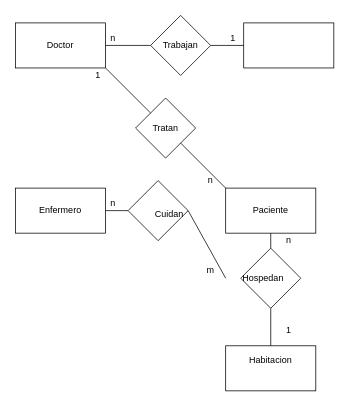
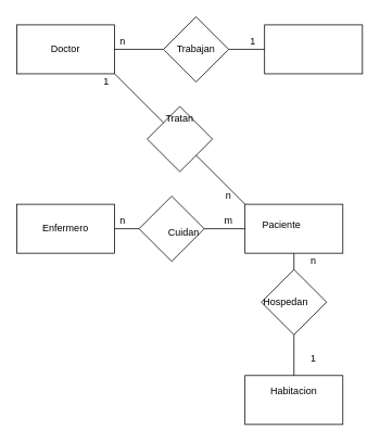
  <mxCell id="0" />
  <mxCell id="1" parent="0" />
  <mxCell id="2" value="" style="rounded=0;whiteSpace=wrap;html=1;" vertex="1" parent="1"><mxGeometry x="20" y="30" width="120" height="60" as="geometry" /></mxCell>
  <mxCell id="3" value="" style="rounded=0;whiteSpace=wrap;html=1;" vertex="1" parent="1"><mxGeometry x="20" y="250" width="120" height="60" as="geometry" /></mxCell>
  <mxCell id="4" value="" style="rounded=0;whiteSpace=wrap;html=1;" vertex="1" parent="1"><mxGeometry x="300" y="460" width="120" height="60" as="geometry" /></mxCell>
  <mxCell id="5" value="" style="rounded=0;whiteSpace=wrap;html=1;" vertex="1" parent="1"><mxGeometry x="324" y="30" width="120" height="60" as="geometry" /></mxCell>
  <mxCell id="6" value="" style="rounded=0;whiteSpace=wrap;html=1;" vertex="1" parent="1"><mxGeometry x="300" y="250" width="120" height="60" as="geometry" /></mxCell>
  <mxCell id="7" value="Doctor" style="text;html=1;strokeColor=none;fillColor=none;align=center;verticalAlign=middle;whiteSpace=wrap;rounded=0;" vertex="1" parent="1"><mxGeometry x="60" y="50" width="40" height="20" as="geometry" /></mxCell>
  <mxCell id="8" value="Enfermero" style="text;html=1;strokeColor=none;fillColor=none;align=center;verticalAlign=middle;whiteSpace=wrap;rounded=0;" vertex="1" parent="1"><mxGeometry x="60" y="270" width="40" height="20" as="geometry" /></mxCell>
- <mxCell id="9" value="Paciente" style="text;html=1;strokeColor=none;fillColor=none;align=center;verticalAlign=middle;whiteSpace=wrap;rounded=0;" vertex="1" parent="1"><mxGeometry x="340" y="270" width="40" height="20" as="geometry" /></mxCell>
+ <mxCell id="9" value="Paciente" style="text;html=1;strokeColor=none;fillColor=none;align=center;verticalAlign=middle;whiteSpace=wrap;rounded=0;" vertex="1" parent="1"><mxGeometry x="325" y="265" width="40" height="20" as="geometry" /></mxCell>
  <mxCell id="10" value="Habitacion" style="text;html=1;strokeColor=none;fillColor=none;align=center;verticalAlign=middle;whiteSpace=wrap;rounded=0;" vertex="1" parent="1"><mxGeometry x="340" y="470" width="40" height="20" as="geometry" /></mxCell>
  <mxCell id="11" value="1" style="text;html=1;strokeColor=none;fillColor=none;align=center;verticalAlign=middle;whiteSpace=wrap;rounded=0;" vertex="1" parent="1"><mxGeometry x="290" y="40" width="40" height="20" as="geometry" /></mxCell>
  <mxCell id="12" value="1" style="text;html=1;strokeColor=none;fillColor=none;align=center;verticalAlign=middle;whiteSpace=wrap;rounded=0;" vertex="1" parent="1"><mxGeometry x="110" y="90" width="40" height="20" as="geometry" /></mxCell>
  <mxCell id="13" value="1" style="text;html=1;strokeColor=none;fillColor=none;align=center;verticalAlign=middle;whiteSpace=wrap;rounded=0;" vertex="1" parent="1"><mxGeometry x="364" y="430" width="40" height="20" as="geometry" /></mxCell>
  <mxCell id="14" value="" style="rhombus;whiteSpace=wrap;html=1;" vertex="1" parent="1"><mxGeometry x="180" y="130" width="80" height="80" as="geometry" /></mxCell>
  <mxCell id="15" value="" style="rhombus;whiteSpace=wrap;html=1;" vertex="1" parent="1"><mxGeometry x="200" y="20" width="80" height="80" as="geometry" /></mxCell>
  <mxCell id="16" value="" style="rhombus;whiteSpace=wrap;html=1;" vertex="1" parent="1"><mxGeometry x="170" y="240" width="80" height="80" as="geometry" /></mxCell>
  <mxCell id="17" value="" style="rhombus;whiteSpace=wrap;html=1;" vertex="1" parent="1"><mxGeometry x="320" y="330" width="80" height="80" as="geometry" /></mxCell>
  <mxCell id="18" value="Trabajan" style="text;html=1;strokeColor=none;fillColor=none;align=center;verticalAlign=middle;whiteSpace=wrap;rounded=0;" vertex="1" parent="1"><mxGeometry x="220" y="50" width="40" height="20" as="geometry" /></mxCell>
- <mxCell id="19" value="Tratan" style="text;html=1;strokeColor=none;fillColor=none;align=center;verticalAlign=middle;whiteSpace=wrap;rounded=0;" vertex="1" parent="1"><mxGeometry x="200" y="160" width="40" height="20" as="geometry" /></mxCell>
+ <mxCell id="19" value="Tratan" style="text;html=1;strokeColor=none;fillColor=none;align=center;verticalAlign=middle;whiteSpace=wrap;rounded=0;" vertex="1" parent="1"><mxGeometry x="200" y="135" width="40" height="20" as="geometry" /></mxCell>
  <mxCell id="20" value="Cuidan" style="text;html=1;strokeColor=none;fillColor=none;align=center;verticalAlign=middle;whiteSpace=wrap;rounded=0;" vertex="1" parent="1"><mxGeometry x="205" y="275" width="40" height="20" as="geometry" /></mxCell>
  <mxCell id="21" value="Hospedan" style="text;html=1;strokeColor=none;fillColor=none;align=center;verticalAlign=middle;whiteSpace=wrap;rounded=0;" vertex="1" parent="1"><mxGeometry x="330" y="360" width="40" height="20" as="geometry" /></mxCell>
  <mxCell id="22" value="n" style="text;html=1;strokeColor=none;fillColor=none;align=center;verticalAlign=middle;whiteSpace=wrap;rounded=0;" vertex="1" parent="1"><mxGeometry x="130" y="260" width="40" height="20" as="geometry" /></mxCell>
  <mxCell id="23" value="n" style="text;html=1;strokeColor=none;fillColor=none;align=center;verticalAlign=middle;whiteSpace=wrap;rounded=0;" vertex="1" parent="1"><mxGeometry x="130" y="40" width="40" height="20" as="geometry" /></mxCell>
  <mxCell id="24" value="n" style="text;html=1;strokeColor=none;fillColor=none;align=center;verticalAlign=middle;whiteSpace=wrap;rounded=0;" vertex="1" parent="1"><mxGeometry x="260" y="230" width="40" height="20" as="geometry" /></mxCell>
  <mxCell id="25" value="n" style="text;html=1;strokeColor=none;fillColor=none;align=center;verticalAlign=middle;whiteSpace=wrap;rounded=0;" vertex="1" parent="1"><mxGeometry x="364" y="310" width="40" height="20" as="geometry" /></mxCell>
- <mxCell id="26" value="m" style="text;html=1;strokeColor=none;fillColor=none;align=center;verticalAlign=middle;whiteSpace=wrap;rounded=0;" vertex="1" parent="1"><mxGeometry x="260" y="350" width="40" height="20" as="geometry" /></mxCell>
+ <mxCell id="26" value="m" style="text;html=1;strokeColor=none;fillColor=none;align=center;verticalAlign=middle;whiteSpace=wrap;rounded=0;" vertex="1" parent="1"><mxGeometry x="260" y="260" width="40" height="20" as="geometry" /></mxCell>
  <mxCell id="27" value="" style="endArrow=none;html=1;exitX=0.25;exitY=1;exitDx=0;exitDy=0;" edge="1" parent="1" source="22"><mxGeometry width="50" height="50" relative="1" as="geometry"><mxPoint x="360" y="290" as="sourcePoint" /><mxPoint x="170" y="280" as="targetPoint" /></mxGeometry></mxCell>
  <mxCell id="28" value="" style="endArrow=none;html=1;exitX=1;exitY=0.5;exitDx=0;exitDy=0;entryX=0;entryY=0.5;entryDx=0;entryDy=0;" edge="1" parent="1" source="15" target="5"><mxGeometry width="50" height="50" relative="1" as="geometry"><mxPoint x="360" y="290" as="sourcePoint" /><mxPoint x="320" y="100" as="targetPoint" /></mxGeometry></mxCell>
  <mxCell id="29" value="" style="endArrow=none;html=1;entryX=0.25;entryY=1;entryDx=0;entryDy=0;exitX=0;exitY=0.5;exitDx=0;exitDy=0;" edge="1" parent="1" source="15" target="23"><mxGeometry width="50" height="50" relative="1" as="geometry"><mxPoint x="360" y="290" as="sourcePoint" /><mxPoint x="410" y="240" as="targetPoint" /></mxGeometry></mxCell>
  <mxCell id="30" value="" style="endArrow=none;html=1;entryX=0.75;entryY=0;entryDx=0;entryDy=0;exitX=0;exitY=0;exitDx=0;exitDy=0;" edge="1" parent="1" source="14" target="12"><mxGeometry width="50" height="50" relative="1" as="geometry"><mxPoint x="360" y="290" as="sourcePoint" /><mxPoint x="410" y="240" as="targetPoint" /></mxGeometry></mxCell>
  <mxCell id="31" value="" style="endArrow=none;html=1;exitX=1;exitY=1;exitDx=0;exitDy=0;" edge="1" parent="1" source="24" target="14"><mxGeometry width="50" height="50" relative="1" as="geometry"><mxPoint x="360" y="290" as="sourcePoint" /><mxPoint x="410" y="240" as="targetPoint" /></mxGeometry></mxCell>
  <mxCell id="32" value="" style="endArrow=none;html=1;exitX=1;exitY=0.5;exitDx=0;exitDy=0;entryX=1;entryY=1;entryDx=0;entryDy=0;" edge="1" parent="1" source="16" target="26"><mxGeometry width="50" height="50" relative="1" as="geometry"><mxPoint x="360" y="290" as="sourcePoint" /><mxPoint x="410" y="240" as="targetPoint" /></mxGeometry></mxCell>
  <mxCell id="33" value="" style="endArrow=none;html=1;entryX=0.5;entryY=0;entryDx=0;entryDy=0;exitX=0.5;exitY=1;exitDx=0;exitDy=0;" edge="1" parent="1" source="6" target="17"><mxGeometry width="50" height="50" relative="1" as="geometry"><mxPoint x="360" y="290" as="sourcePoint" /><mxPoint x="410" y="240" as="targetPoint" /></mxGeometry></mxCell>
  <mxCell id="34" value="" style="endArrow=none;html=1;" edge="1" parent="1" target="4"><mxGeometry width="50" height="50" relative="1" as="geometry"><mxPoint x="360" y="410" as="sourcePoint" /><mxPoint x="410" y="240" as="targetPoint" /></mxGeometry></mxCell>
